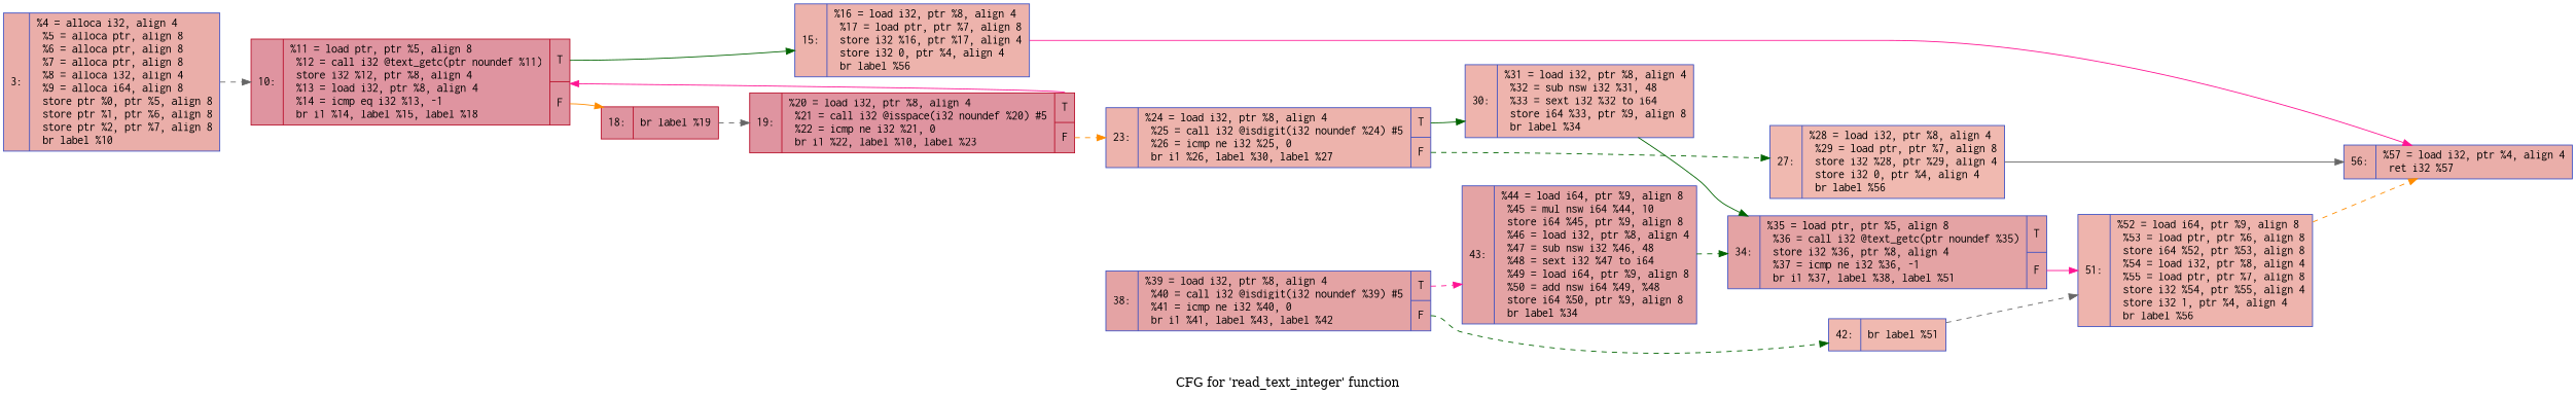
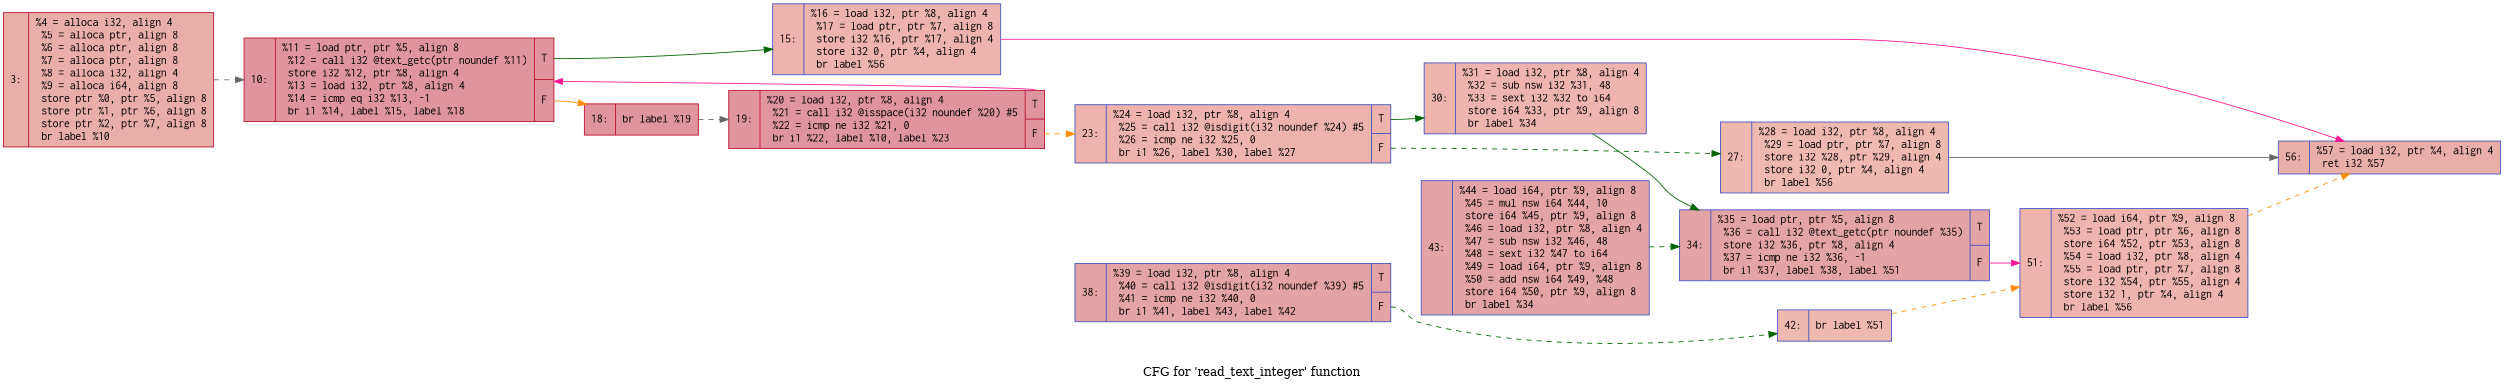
  digraph {
    label="CFG for 'read_text_integer' function"
    rankdir=LR
    node [color="#3d50c3ff" fillcolor="#b70d2870" fontname=Courier shape=record style=filled]
    edge [color=darkgreen style=dashed]
-   n1 [fillcolor="#d0473d70" label="{3:\l|  %4 = alloca i32, align 4\l  %5 = alloca ptr, align 8\l  %6 = alloca ptr, align 8\l  %7 = alloca ptr, align 8\l  %8 = alloca i32, align 4\l  %9 = alloca i64, align 8\l  store ptr %0, ptr %5, align 8\l  store ptr %1, ptr %6, align 8\l  store ptr %2, ptr %7, align 8\l  br label %10\l}"]
+   n1 [color="#b70d28ff" fillcolor="#d0473d70" label="{3:\l|  %4 = alloca i32, align 4\l  %5 = alloca ptr, align 8\l  %6 = alloca ptr, align 8\l  %7 = alloca ptr, align 8\l  %8 = alloca i32, align 4\l  %9 = alloca i64, align 8\l  store ptr %0, ptr %5, align 8\l  store ptr %1, ptr %6, align 8\l  store ptr %2, ptr %7, align 8\l  br label %10\l}"]
    n2 [color="#b70d28ff" label="{10:\l|  %11 = load ptr, ptr %5, align 8\l  %12 = call i32 @text_getc(ptr noundef %11)\l  store i32 %12, ptr %8, align 4\l  %13 = load i32, ptr %8, align 4\l  %14 = icmp eq i32 %13, -1\l  br i1 %14, label %15, label %18\l|{<s0>T|<s1>F}}"]
    n3 [fillcolor="#d6524470" label="{15:\l|  %16 = load i32, ptr %8, align 4\l  %17 = load ptr, ptr %7, align 8\l  store i32 %16, ptr %17, align 4\l  store i32 0, ptr %4, align 4\l  br label %56\l}"]
    n4 [color="#b70d28ff" label="{18:\l|  br label %19\l}"]
    n5 [fillcolor="#d0473d70" label="{56:\l|  %57 = load i32, ptr %4, align 4\l  ret i32 %57\l}"]
    n6 [color="#b70d28ff" label="{19:\l|  %20 = load i32, ptr %8, align 4\l  %21 = call i32 @isspace(i32 noundef %20) #5\l  %22 = icmp ne i32 %21, 0\l  br i1 %22, label %10, label %23\l|{<s0>T|<s1>F}}"]
    n7 [fillcolor="#d6524470" label="{23:\l|  %24 = load i32, ptr %8, align 4\l  %25 = call i32 @isdigit(i32 noundef %24) #5\l  %26 = icmp ne i32 %25, 0\l  br i1 %26, label %30, label %27\l|{<s0>T|<s1>F}}"]
    n8 [fillcolor="#d8564670" label="{30:\l|  %31 = load i32, ptr %8, align 4\l  %32 = sub nsw i32 %31, 48\l  %33 = sext i32 %32 to i64\l  store i64 %33, ptr %9, align 8\l  br label %34\l}"]
    n9 [fillcolor="#de614d70" label="{27:\l|  %28 = load i32, ptr %8, align 4\l  %29 = load ptr, ptr %7, align 8\l  store i32 %28, ptr %29, align 4\l  store i32 0, ptr %4, align 4\l  br label %56\l}"]
    n10 [fillcolor="#c32e3170" label="{34:\l|  %35 = load ptr, ptr %5, align 8\l  %36 = call i32 @text_getc(ptr noundef %35)\l  store i32 %36, ptr %8, align 4\l  %37 = icmp ne i32 %36, -1\l  br i1 %37, label %38, label %51\l|{<s0>T|<s1>F}}"]
    n11 [fillcolor="#d8564670" label="{51:\l|  %52 = load i64, ptr %9, align 8\l  %53 = load ptr, ptr %6, align 8\l  store i64 %52, ptr %53, align 8\l  %54 = load i32, ptr %8, align 4\l  %55 = load ptr, ptr %7, align 8\l  store i32 %54, ptr %55, align 4\l  store i32 1, ptr %4, align 4\l  br label %56\l}"]
    n12 [fillcolor="#c32e3170" label="{38:\l|  %39 = load i32, ptr %8, align 4\l  %40 = call i32 @isdigit(i32 noundef %39) #5\l  %41 = icmp ne i32 %40, 0\l  br i1 %41, label %43, label %42\l|{<s0>T|<s1>F}}"]
    n13 [fillcolor="#c32e3170" label="{43:\l|  %44 = load i64, ptr %9, align 8\l  %45 = mul nsw i64 %44, 10\l  store i64 %45, ptr %9, align 8\l  %46 = load i32, ptr %8, align 4\l  %47 = sub nsw i32 %46, 48\l  %48 = sext i32 %47 to i64\l  %49 = load i64, ptr %9, align 8\l  %50 = add nsw i64 %49, %48\l  store i64 %50, ptr %9, align 8\l  br label %34\l}"]
    n14 [fillcolor="#de614d70" label="{42:\l|  br label %51\l}"]
    n1 -> n2 [color=gray40]
    n2 -> n3 [style=solid tailport=s0]
    n2 -> n4 [color=darkorange style=solid tailport=s1]
    n3 -> n5 [color=deeppink style=solid]
    n4 -> n6 [color=gray40]
    n6 -> n2 [color=deeppink style=solid tailport=s0]
    n6 -> n7 [color=darkorange tailport=s1]
    n7 -> n8 [style=solid tailport=s0]
    n7 -> n9 [tailport=s1]
    n8 -> n10 [style=solid]
    n9 -> n5 [color=gray40 style=solid]
    n10 -> n11 [color=deeppink style=solid tailport=s1]
    n11 -> n5 [color=darkorange]
-   n12 -> n13 [color=deeppink tailport=s0]
    n12 -> n14 [tailport=s1]
    n13 -> n10
-   n14 -> n11 [color=gray40]
+   n14 -> n11 [color=darkorange]
  }
